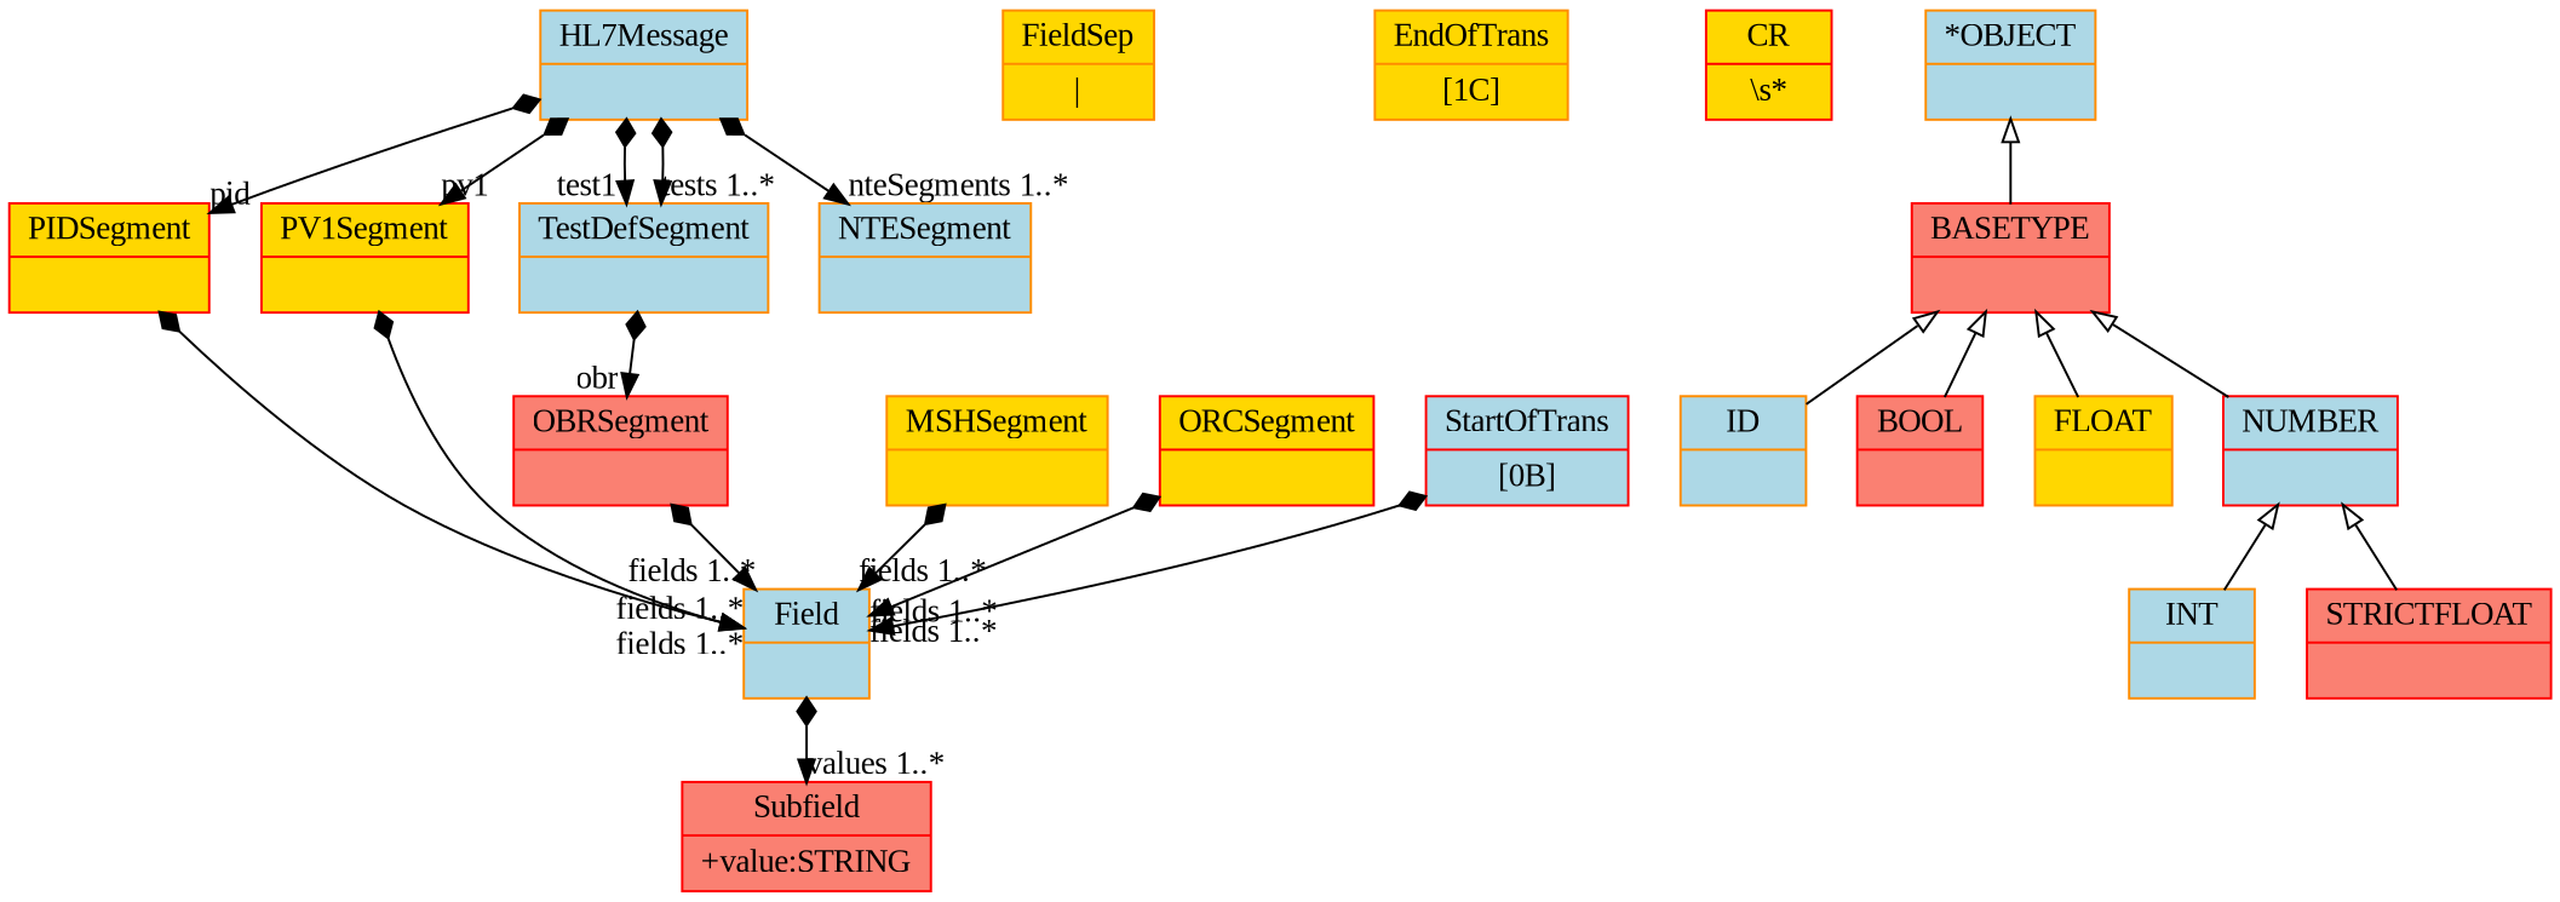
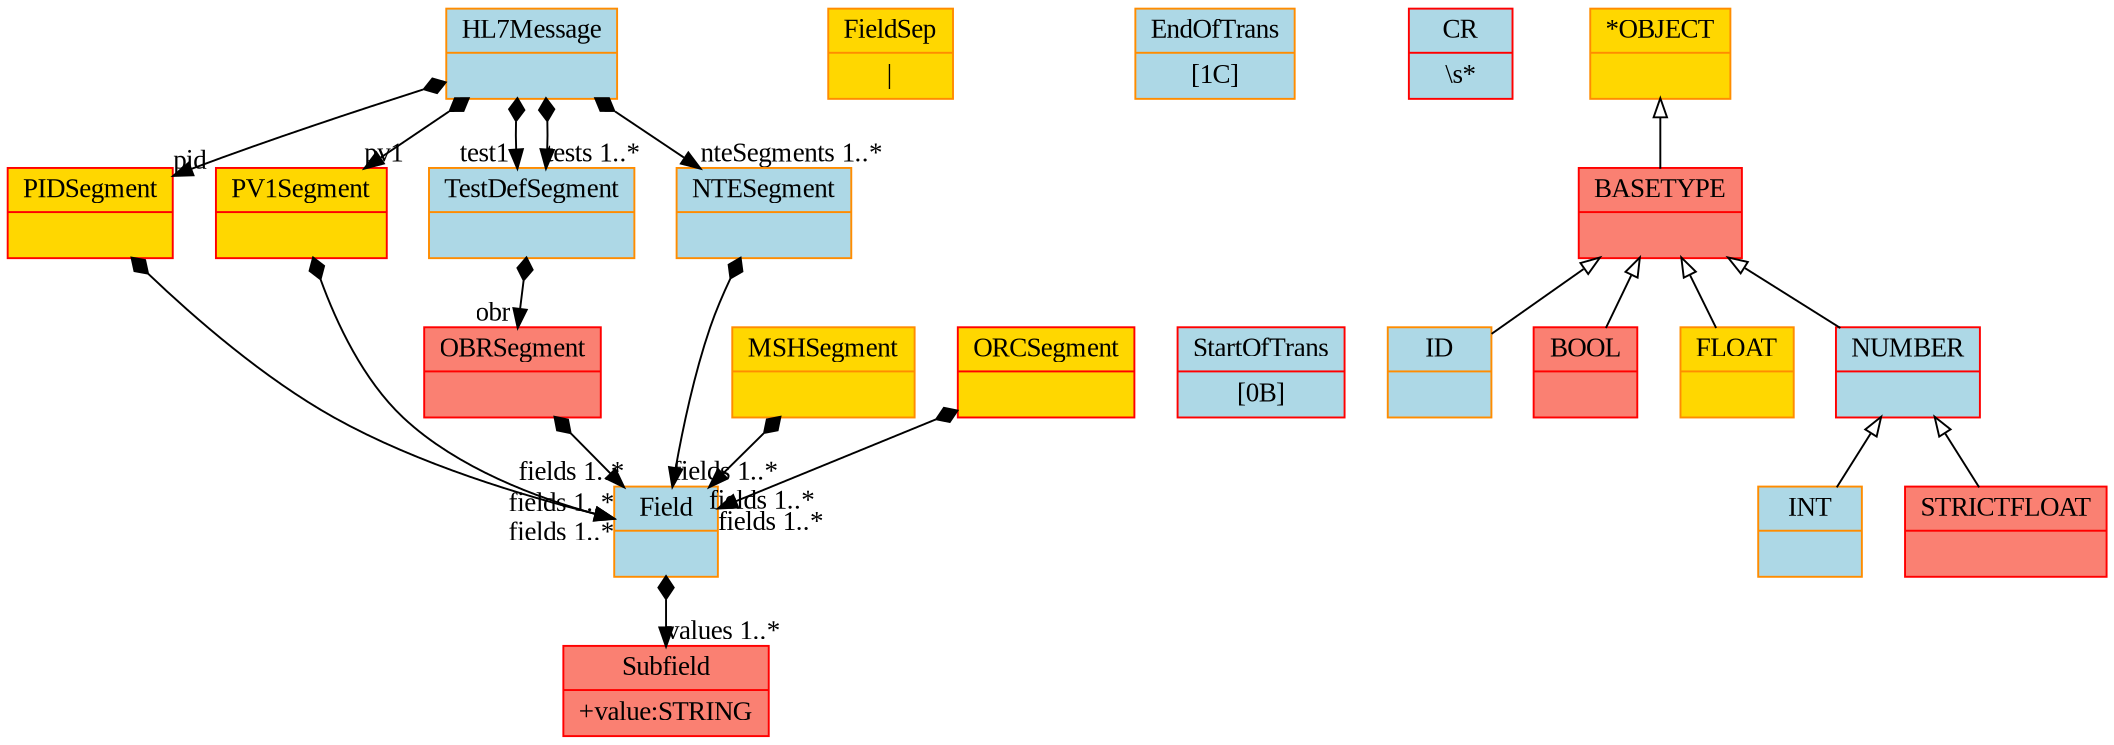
  digraph {
    fontname="Liberation Serif"
    fontsize=8
    nodesep=0.3
    node [color=darkorange fillcolor=lightblue fontname="Liberation Serif" shape=record style=filled]
    edge [arrowtail=diamond dir=both fontname="Liberation Serif"]
    n1 [label="{HL7Message|}"]
    n2 [color=red fillcolor=gold label="{PIDSegment|}"]
    n3 [color=red fillcolor=gold label="{PV1Segment|}"]
    n4 [label="{TestDefSegment|}"]
    n5 [label="{NTESegment|}"]
    n6 [fillcolor=gold label="{MSHSegment|}"]
    n7 [label="{Field|}"]
    n8 [color=red fillcolor=salmon label="{OBRSegment|}"]
    n9 [color=red fillcolor=salmon label="{Subfield|+value:STRING\l}"]
    n10 [color=red fillcolor=gold label="{ORCSegment|}"]
    n11 [fillcolor=gold label="{FieldSep|\|}"]
    n12 [color=red label="{StartOfTrans|[0B]}"]
-   n13 [fillcolor=gold label="{EndOfTrans|[1C]}"]
-   n14 [color=red fillcolor=gold label="{CR|\\s*}"]
+   n13 [label="{EndOfTrans|[1C]}"]
+   n14 [color=red label="{CR|\\s*}"]
    n15 [label="{ID|}"]
    n16 [color=red fillcolor=salmon label="{BOOL|}"]
    n17 [label="{INT|}"]
    n18 [fillcolor=gold label="{FLOAT|}"]
    n19 [color=red fillcolor=salmon label="{STRICTFLOAT|}"]
    n20 [color=red label="{NUMBER|}"]
    n21 [color=red fillcolor=salmon label="{BASETYPE|}"]
-   n22 [label="{*OBJECT|}"]
+   n22 [fillcolor=gold label="{*OBJECT|}"]
    n1 -> n2 [headlabel="pid "]
    n1 -> n3 [headlabel="pv1 "]
    n1 -> n4 [headlabel="test1 "]
    n1 -> n4 [headlabel="tests 1..*"]
    n1 -> n5 [headlabel="nteSegments 1..*"]
    n2 -> n7 [headlabel="fields 1..*"]
    n3 -> n7 [headlabel="fields 1..*"]
    n4 -> n8 [headlabel="obr "]
-   n12 -> n7 [headlabel="fields 1..*"]
+   n5 -> n7 [headlabel="fields 1..*"]
    n6 -> n7 [headlabel="fields 1..*"]
    n7 -> n9 [headlabel="values 1..*"]
    n8 -> n7 [headlabel="fields 1..*"]
    n10 -> n7 [headlabel="fields 1..*"]
    n20 -> n17 [arrowtail=empty dir=back]
    n20 -> n19 [arrowtail=empty dir=back]
    n21 -> n15 [arrowtail=empty dir=back]
    n21 -> n16 [arrowtail=empty dir=back]
    n21 -> n18 [arrowtail=empty dir=back]
    n21 -> n20 [arrowtail=empty dir=back]
    n22 -> n21 [arrowtail=empty dir=back]
  }
